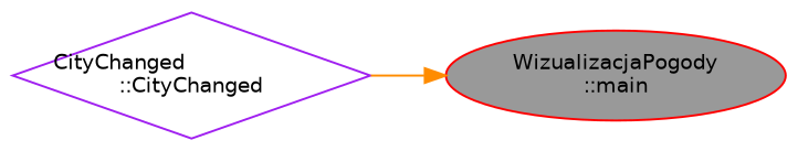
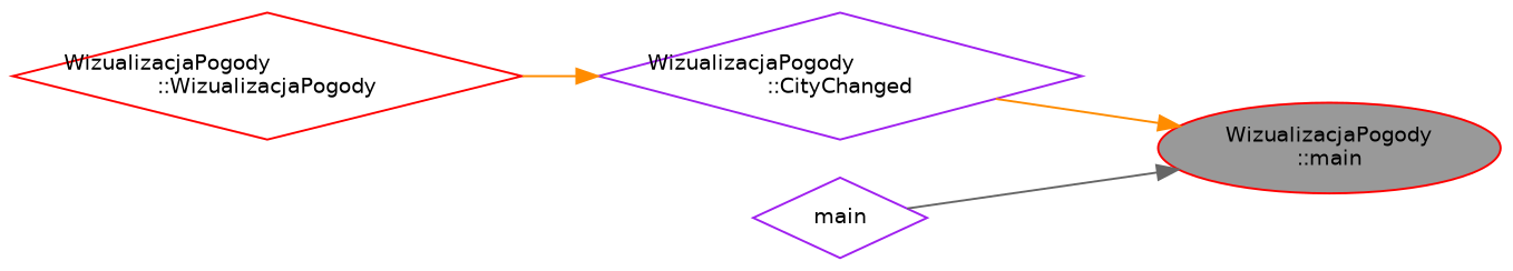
  digraph {
    rankdir=RL
    node [color=red fillcolor=white fontname=Helvetica fontsize=10 shape=diamond style=filled]
    edge [color=darkorange dir=back fontname=Helvetica fontsize=10 labelfontname=Helvetica labelfontsize=10 style=solid]
    n1 [fillcolor=grey60 fontcolor=black height=0.2 label="WizualizacjaPogody\l::main" shape=ellipse width=0.4]
-   n2 [color=purple height=0.2 label="CityChanged\l::CityChanged" width=0.4]
+   n2 [color=purple height=0.2 label="WizualizacjaPogody\l::CityChanged" width=0.4]
+   n3 [color=purple height=0.2 label=main width=0.4]
+   n4 [height=0.2 label="WizualizacjaPogody\l::WizualizacjaPogody" width=0.4]
    n1 -> n2
+   n1 -> n3 [color=gray40]
+   n2 -> n4
  }
